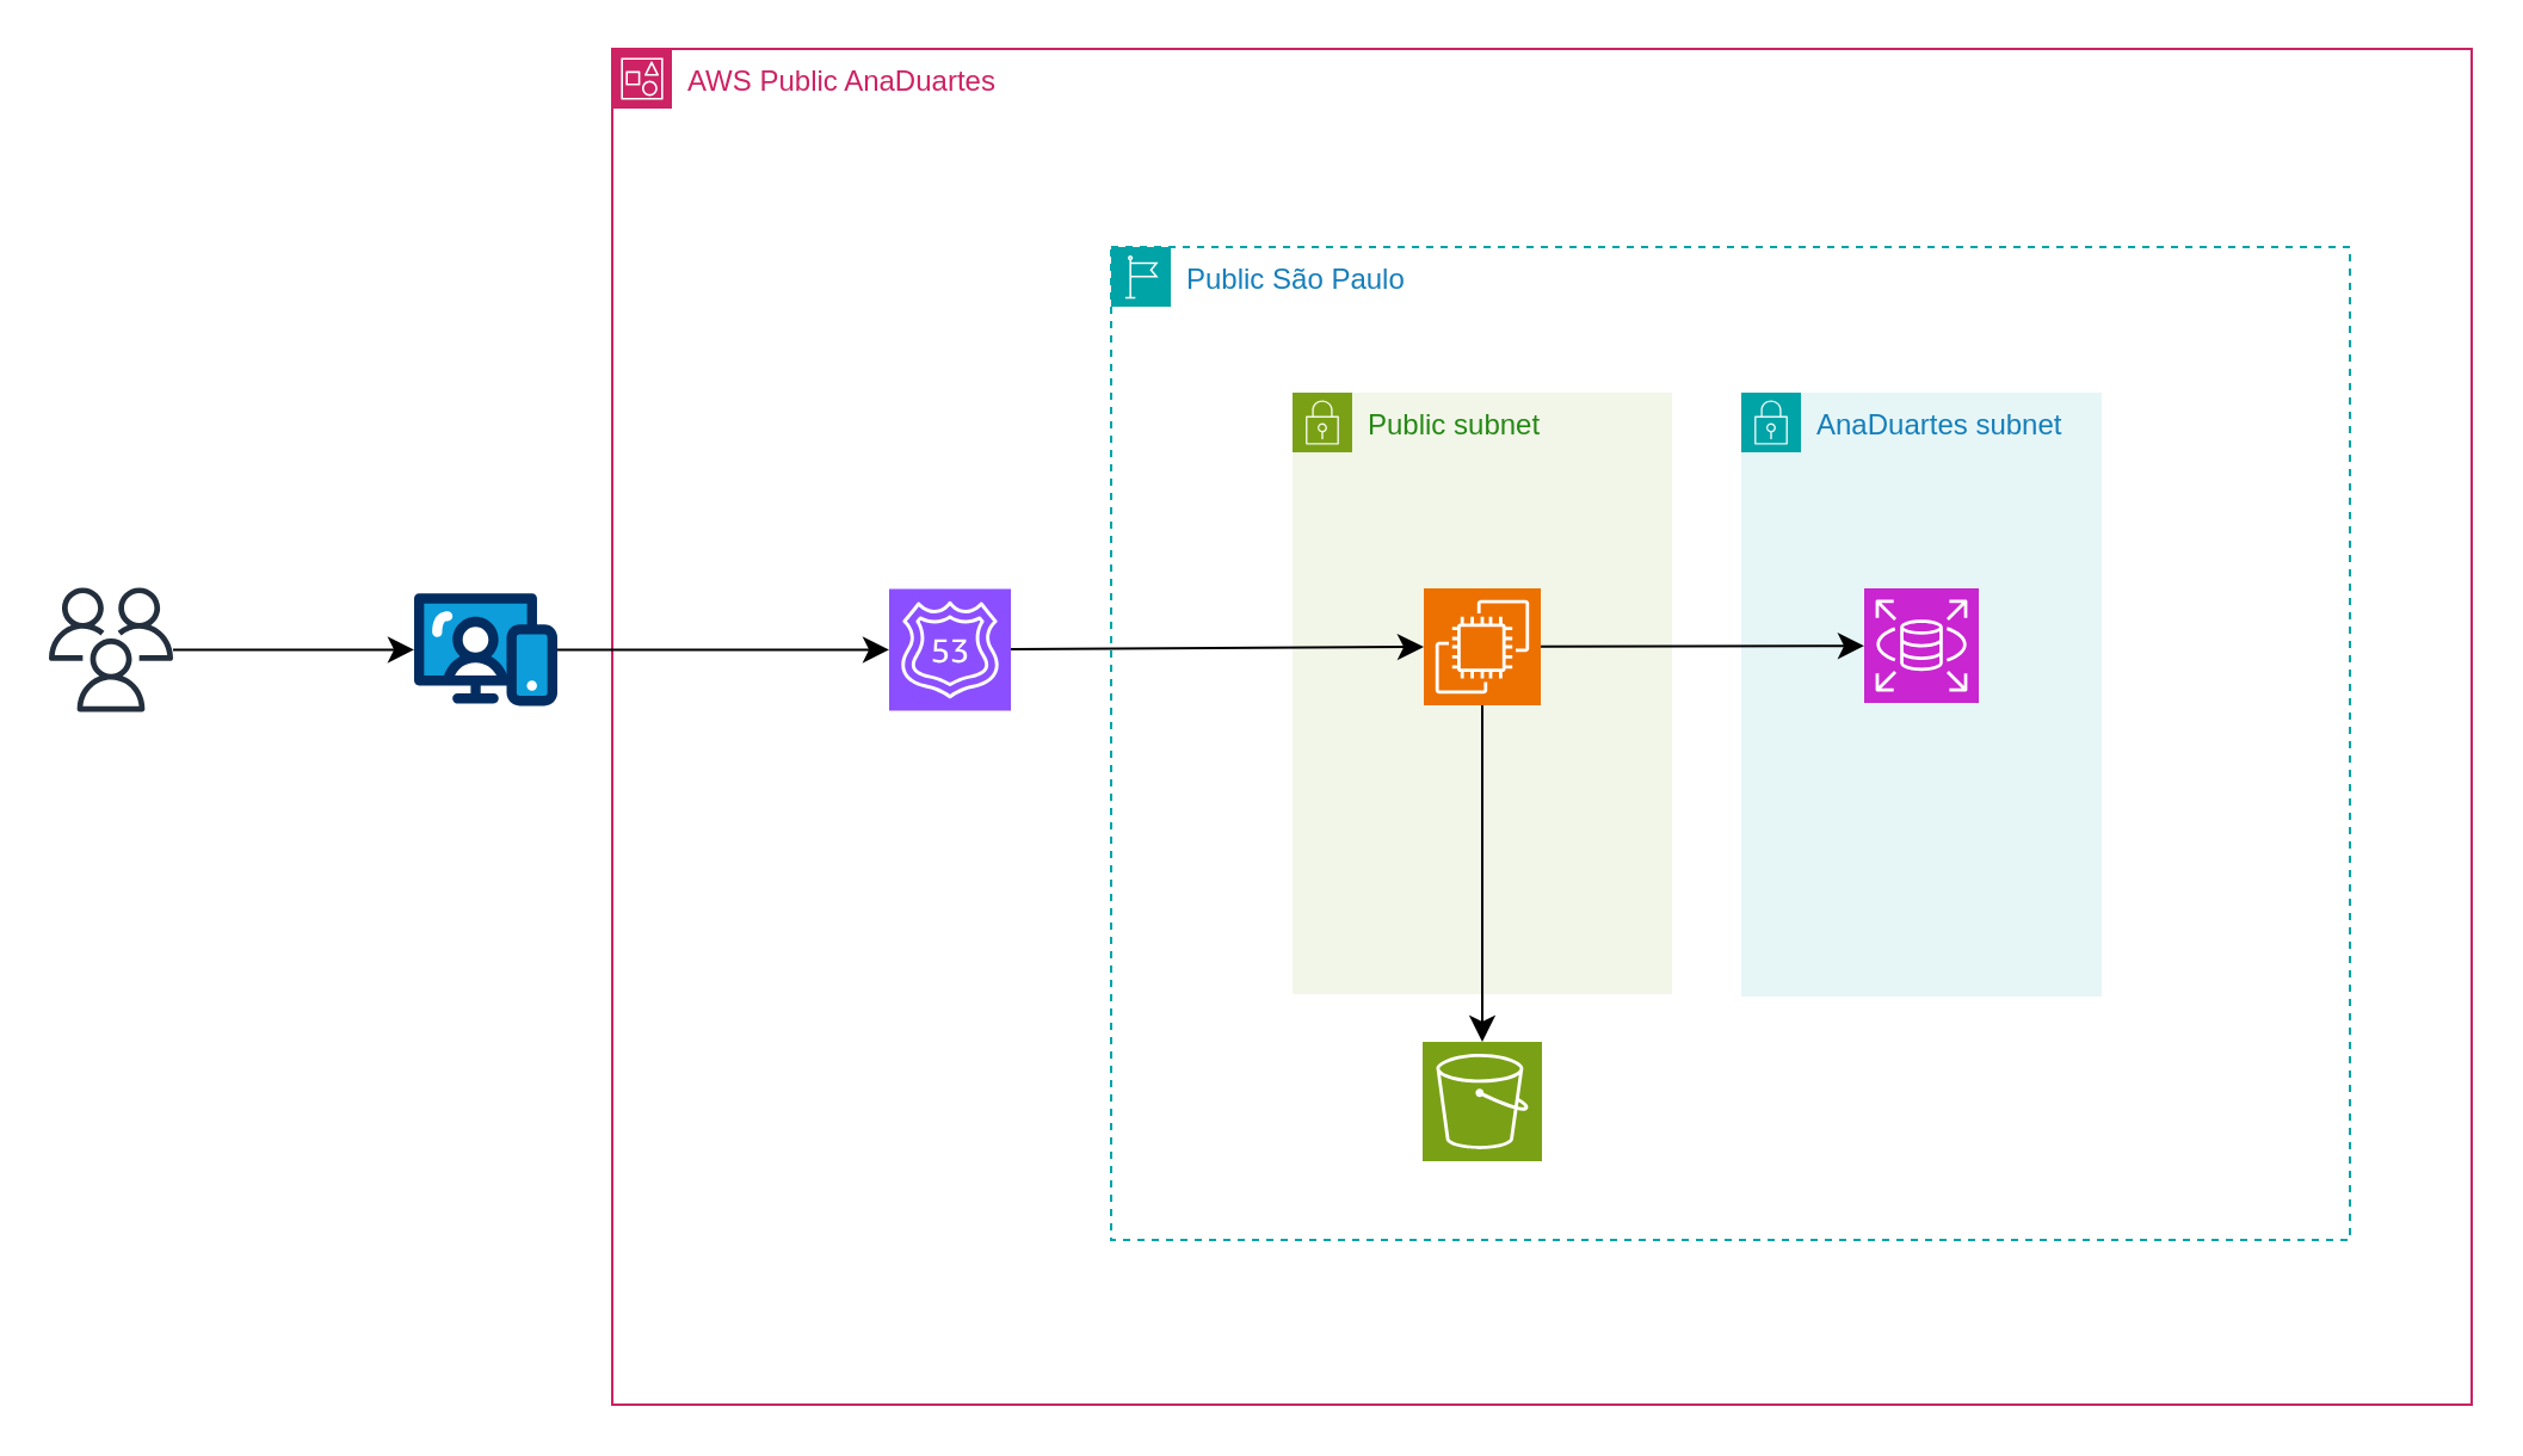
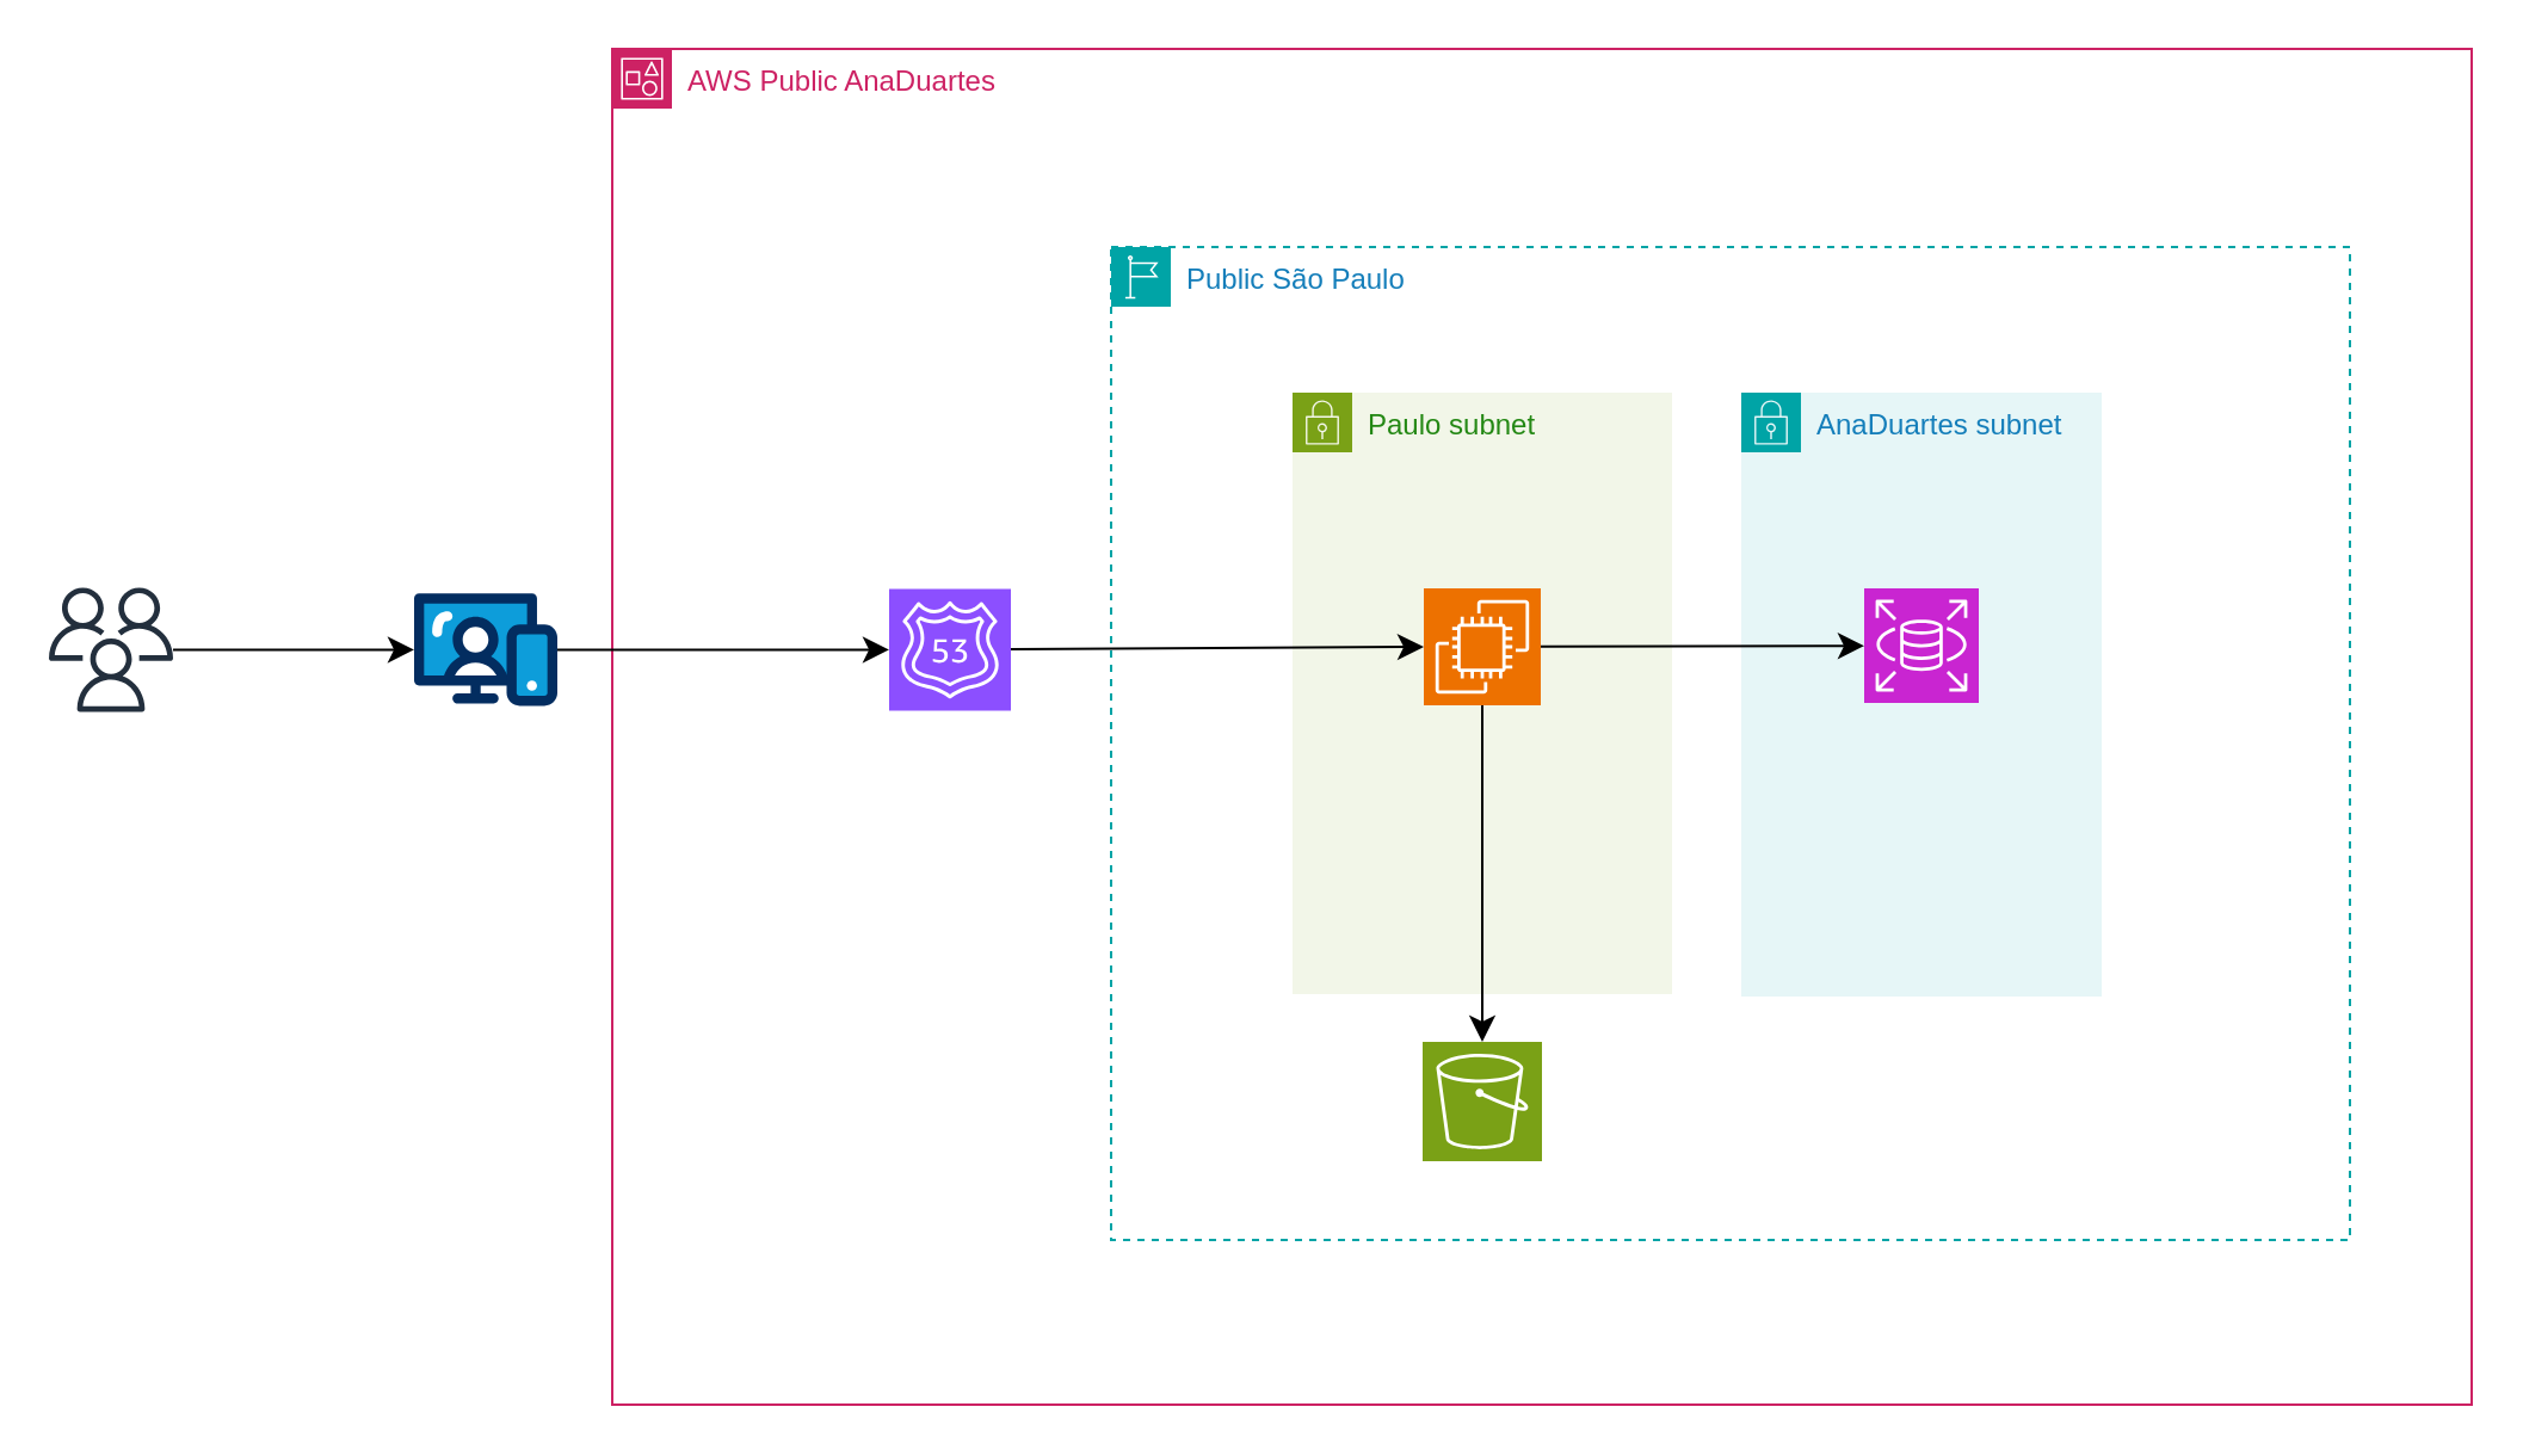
  <mxCell id="0" />
  <mxCell id="1" parent="0" />
  <mxCell id="2" value="AWS Public AnaDuartes" style="points=[[0,0],[0.25,0],[0.5,0],[0.75,0],[1,0],[1,0.25],[1,0.5],[1,0.75],[1,1],[0.75,1],[0.5,1],[0.25,1],[0,1],[0,0.75],[0,0.5],[0,0.25]];outlineConnect=0;gradientColor=none;html=1;whiteSpace=wrap;fontSize=12;fontStyle=0;container=1;pointerEvents=0;collapsible=0;recursiveResize=0;shape=mxgraph.aws4.group;grIcon=mxgraph.aws4.group_account;strokeColor=#CD2264;fillColor=none;verticalAlign=top;align=left;spacingLeft=30;fontColor=#CD2264;dashed=0;" vertex="1" parent="1"><mxGeometry y="20" width="779" height="568" as="geometry" x="256" /></mxCell>
  <mxCell id="3" value="Public São Paulo" style="points=[[0,0],[0.25,0],[0.5,0],[0.75,0],[1,0],[1,0.25],[1,0.5],[1,0.75],[1,1],[0.75,1],[0.5,1],[0.25,1],[0,1],[0,0.75],[0,0.5],[0,0.25]];outlineConnect=0;gradientColor=none;html=1;whiteSpace=wrap;fontSize=12;fontStyle=0;container=1;pointerEvents=0;collapsible=0;recursiveResize=0;shape=mxgraph.aws4.group;grIcon=mxgraph.aws4.group_region;strokeColor=#00A4A6;fillColor=none;verticalAlign=top;align=left;spacingLeft=30;fontColor=#147EBA;dashed=1;" vertex="1" parent="2"><mxGeometry x="209" y="83" width="519" height="416" as="geometry" /></mxCell>
  <mxCell id="4" value="AnaDuartes subnet" style="points=[[0,0],[0.25,0],[0.5,0],[0.75,0],[1,0],[1,0.25],[1,0.5],[1,0.75],[1,1],[0.75,1],[0.5,1],[0.25,1],[0,1],[0,0.75],[0,0.5],[0,0.25]];outlineConnect=0;gradientColor=none;html=1;whiteSpace=wrap;fontSize=12;fontStyle=0;container=1;pointerEvents=0;collapsible=0;recursiveResize=0;shape=mxgraph.aws4.group;grIcon=mxgraph.aws4.group_security_group;grStroke=0;strokeColor=#00A4A6;fillColor=#E6F6F7;verticalAlign=top;align=left;spacingLeft=30;fontColor=#147EBA;dashed=0;" vertex="1" parent="3"><mxGeometry x="264" y="61" width="151" height="253" as="geometry" /></mxCell>
  <mxCell id="5" value="" style="sketch=0;points=[[0,0,0],[0.25,0,0],[0.5,0,0],[0.75,0,0],[1,0,0],[0,1,0],[0.25,1,0],[0.5,1,0],[0.75,1,0],[1,1,0],[0,0.25,0],[0,0.5,0],[0,0.75,0],[1,0.25,0],[1,0.5,0],[1,0.75,0]];outlineConnect=0;fontColor=#232F3E;fillColor=#C925D1;strokeColor=#ffffff;dashed=0;verticalLabelPosition=bottom;verticalAlign=top;align=center;html=1;fontSize=12;fontStyle=0;aspect=fixed;shape=mxgraph.aws4.resourceIcon;resIcon=mxgraph.aws4.rds;" vertex="1" parent="4"><mxGeometry x="51.5" y="82" width="48" height="48" as="geometry" /></mxCell>
- <mxCell id="6" value="Public subnet" style="points=[[0,0],[0.25,0],[0.5,0],[0.75,0],[1,0],[1,0.25],[1,0.5],[1,0.75],[1,1],[0.75,1],[0.5,1],[0.25,1],[0,1],[0,0.75],[0,0.5],[0,0.25]];outlineConnect=0;gradientColor=none;html=1;whiteSpace=wrap;fontSize=12;fontStyle=0;container=1;pointerEvents=0;collapsible=0;recursiveResize=0;shape=mxgraph.aws4.group;grIcon=mxgraph.aws4.group_security_group;grStroke=0;strokeColor=#7AA116;fillColor=#F2F6E8;verticalAlign=top;align=left;spacingLeft=30;fontColor=#248814;dashed=0;" vertex="1" parent="3"><mxGeometry x="76" y="61" width="159" height="252" as="geometry" /></mxCell>
+ <mxCell id="6" value="Paulo subnet" style="points=[[0,0],[0.25,0],[0.5,0],[0.75,0],[1,0],[1,0.25],[1,0.5],[1,0.75],[1,1],[0.75,1],[0.5,1],[0.25,1],[0,1],[0,0.75],[0,0.5],[0,0.25]];outlineConnect=0;gradientColor=none;html=1;whiteSpace=wrap;fontSize=12;fontStyle=0;container=1;pointerEvents=0;collapsible=0;recursiveResize=0;shape=mxgraph.aws4.group;grIcon=mxgraph.aws4.group_security_group;grStroke=0;strokeColor=#7AA116;fillColor=#F2F6E8;verticalAlign=top;align=left;spacingLeft=30;fontColor=#248814;dashed=0;" vertex="1" parent="3"><mxGeometry x="76" y="61" width="159" height="252" as="geometry" /></mxCell>
  <mxCell id="7" value="" style="sketch=0;points=[[0,0,0],[0.25,0,0],[0.5,0,0],[0.75,0,0],[1,0,0],[0,1,0],[0.25,1,0],[0.5,1,0],[0.75,1,0],[1,1,0],[0,0.25,0],[0,0.5,0],[0,0.75,0],[1,0.25,0],[1,0.5,0],[1,0.75,0]];outlineConnect=0;fontColor=#232F3E;fillColor=#ED7100;strokeColor=#ffffff;dashed=0;verticalLabelPosition=bottom;verticalAlign=top;align=center;html=1;fontSize=12;fontStyle=0;aspect=fixed;shape=mxgraph.aws4.resourceIcon;resIcon=mxgraph.aws4.ec2;" vertex="1" parent="6"><mxGeometry x="55" y="82" width="49" height="49" as="geometry" /></mxCell>
  <mxCell id="8" value="" style="edgeStyle=none;curved=1;rounded=0;orthogonalLoop=1;jettySize=auto;html=1;fontSize=12;startSize=8;endSize=8;" edge="1" parent="3" source="7" target="5"><mxGeometry relative="1" as="geometry" /></mxCell>
  <mxCell id="9" value="" style="sketch=0;points=[[0,0,0],[0.25,0,0],[0.5,0,0],[0.75,0,0],[1,0,0],[0,1,0],[0.25,1,0],[0.5,1,0],[0.75,1,0],[1,1,0],[0,0.25,0],[0,0.5,0],[0,0.75,0],[1,0.25,0],[1,0.5,0],[1,0.75,0]];outlineConnect=0;fontColor=#232F3E;fillColor=#7AA116;strokeColor=#ffffff;dashed=0;verticalLabelPosition=bottom;verticalAlign=top;align=center;html=1;fontSize=12;fontStyle=0;aspect=fixed;shape=mxgraph.aws4.resourceIcon;resIcon=mxgraph.aws4.s3;" vertex="1" parent="3"><mxGeometry x="130.5" y="333" width="50" height="50" as="geometry" /></mxCell>
  <mxCell id="10" style="edgeStyle=none;curved=1;rounded=0;orthogonalLoop=1;jettySize=auto;html=1;exitX=0.75;exitY=1;exitDx=0;exitDy=0;exitPerimeter=0;fontSize=12;startSize=8;endSize=8;" edge="1" parent="3" source="9" target="9"><mxGeometry relative="1" as="geometry" /></mxCell>
  <mxCell id="11" value="" style="edgeStyle=none;curved=1;rounded=0;orthogonalLoop=1;jettySize=auto;html=1;fontSize=12;startSize=8;endSize=8;" edge="1" parent="3" source="7" target="9"><mxGeometry relative="1" as="geometry" /></mxCell>
  <mxCell id="12" value="" style="sketch=0;points=[[0,0,0],[0.25,0,0],[0.5,0,0],[0.75,0,0],[1,0,0],[0,1,0],[0.25,1,0],[0.5,1,0],[0.75,1,0],[1,1,0],[0,0.25,0],[0,0.5,0],[0,0.75,0],[1,0.25,0],[1,0.5,0],[1,0.75,0]];outlineConnect=0;fontColor=#232F3E;fillColor=#8C4FFF;strokeColor=#ffffff;dashed=0;verticalLabelPosition=bottom;verticalAlign=top;align=center;html=1;fontSize=12;fontStyle=0;aspect=fixed;shape=mxgraph.aws4.resourceIcon;resIcon=mxgraph.aws4.route_53;" vertex="1" parent="2"><mxGeometry x="116" y="226.2" width="51" height="51" as="geometry" /></mxCell>
  <mxCell id="13" style="edgeStyle=none;curved=1;rounded=0;orthogonalLoop=1;jettySize=auto;html=1;entryX=0;entryY=0.5;entryDx=0;entryDy=0;entryPerimeter=0;fontSize=12;startSize=8;endSize=8;" edge="1" parent="2" source="12" target="7"><mxGeometry relative="1" as="geometry" /></mxCell>
  <mxCell id="14" value="" style="edgeStyle=none;curved=1;rounded=0;orthogonalLoop=1;jettySize=auto;html=1;fontSize=12;startSize=8;endSize=8;" edge="1" parent="1" source="15" target="17"><mxGeometry relative="1" as="geometry" /></mxCell>
  <mxCell id="15" value="" style="sketch=0;outlineConnect=0;fontColor=#232F3E;gradientColor=none;fillColor=#232F3D;strokeColor=none;dashed=0;verticalLabelPosition=bottom;verticalAlign=top;align=center;html=1;fontSize=12;fontStyle=0;aspect=fixed;pointerEvents=1;shape=mxgraph.aws4.users;" vertex="1" parent="1"><mxGeometry x="20" y="245.7" width="52" height="52" as="geometry" /></mxCell>
  <mxCell id="16" value="" style="edgeStyle=none;curved=1;rounded=0;orthogonalLoop=1;jettySize=auto;html=1;fontSize=12;startSize=8;endSize=8;" edge="1" parent="1" source="17" target="12"><mxGeometry relative="1" as="geometry"><mxPoint x="314" y="271.7" as="targetPoint" /></mxGeometry></mxCell>
  <mxCell id="17" value="" style="verticalLabelPosition=bottom;aspect=fixed;html=1;shape=mxgraph.salesforce.web;" vertex="1" parent="1"><mxGeometry x="173" y="248" width="60" height="47.4" as="geometry" /></mxCell>
